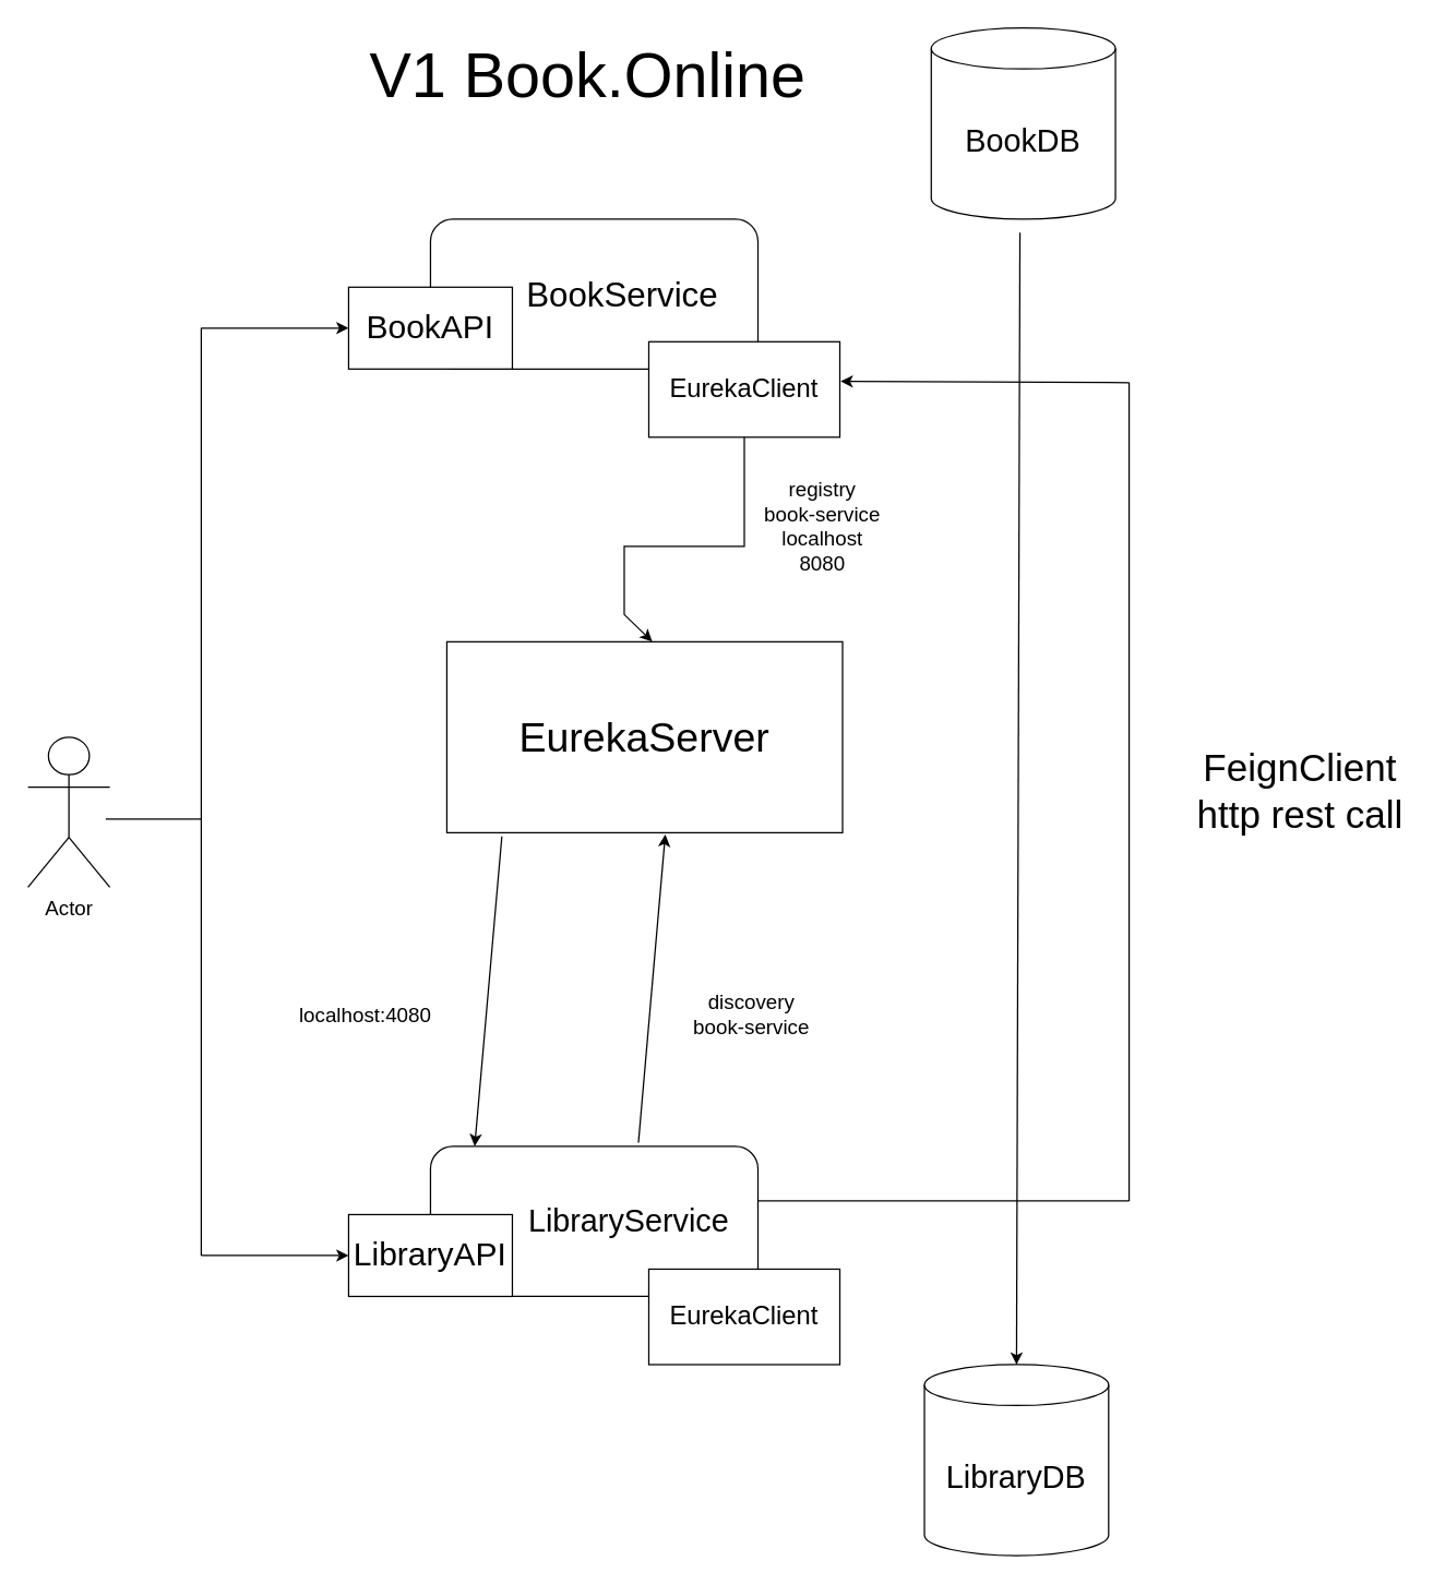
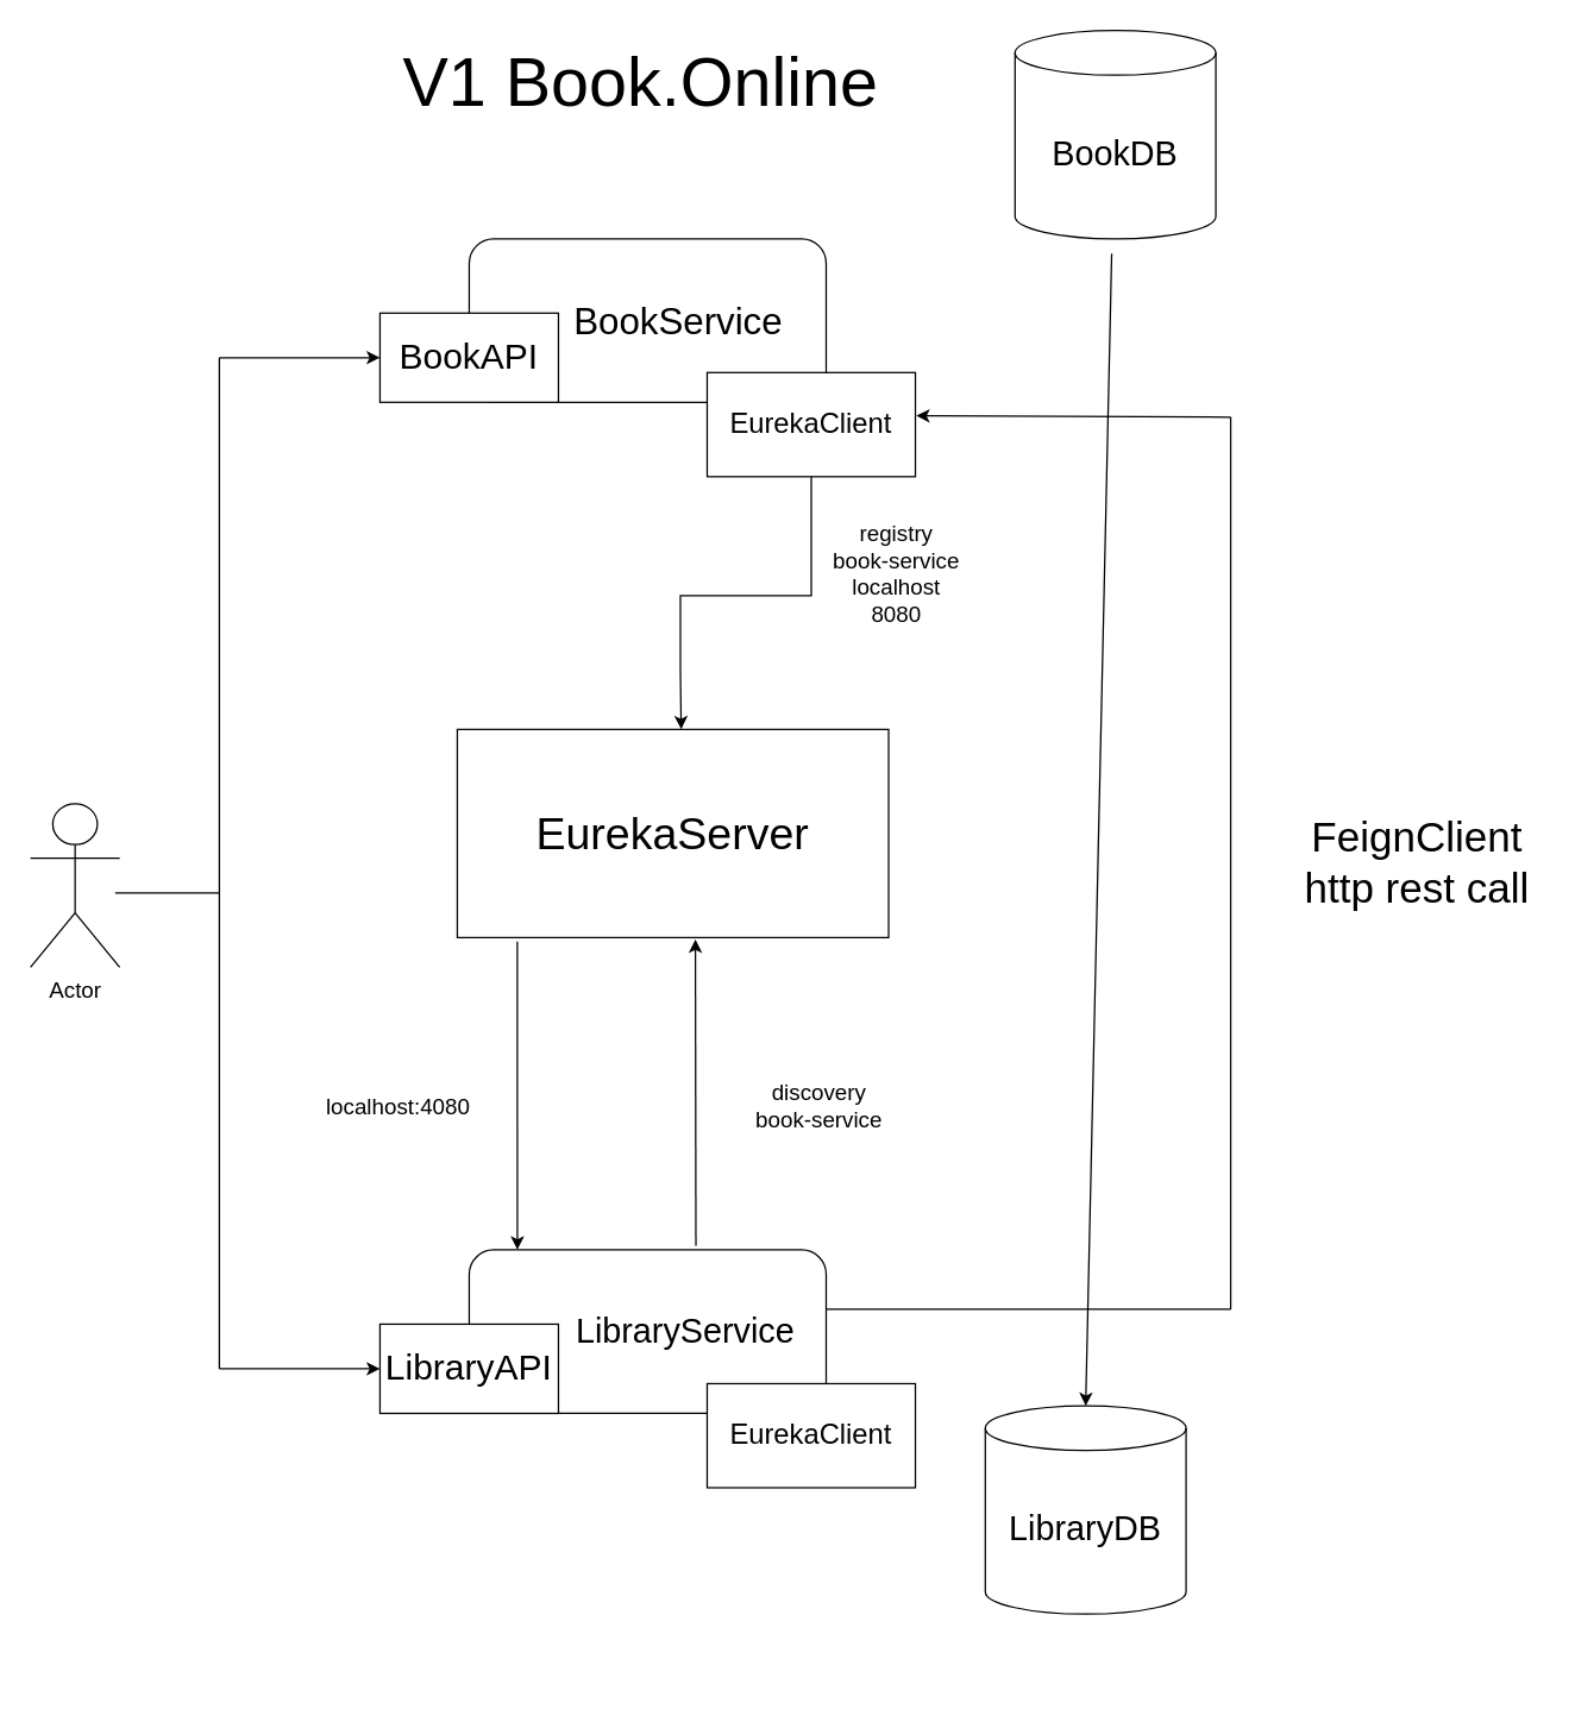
  <mxCell id="0" />
  <mxCell id="1" parent="0" />
  <mxCell id="2" value="&lt;font style=&quot;font-size: 25px;&quot;&gt;&amp;nbsp; &amp;nbsp; &amp;nbsp; BookService&lt;/font&gt;" style="rounded=1;whiteSpace=wrap;html=1;" vertex="1" parent="1"><mxGeometry x="315" y="160" width="240" height="110" as="geometry" /></mxCell>
  <mxCell id="3" value="Actor" style="shape=umlActor;verticalLabelPosition=bottom;verticalAlign=top;outlineConnect=0;align=center;fontSize=15;html=1;" vertex="1" parent="1"><mxGeometry x="20" y="540" width="60" height="110" as="geometry" /></mxCell>
  <mxCell id="4" value="" style="endArrow=none;html=1;rounded=0;" edge="1" parent="1"><mxGeometry width="50" height="50" relative="1" as="geometry"><mxPoint x="147" y="920" as="sourcePoint" /><mxPoint x="147" y="240" as="targetPoint" /></mxGeometry></mxCell>
  <mxCell id="5" value="" style="endArrow=classic;html=1;rounded=0;entryX=0;entryY=0.5;entryDx=0;entryDy=0;" edge="1" parent="1" target="6"><mxGeometry width="50" height="50" relative="1" as="geometry"><mxPoint x="147" y="240" as="sourcePoint" /><mxPoint x="255" y="240" as="targetPoint" /></mxGeometry></mxCell>
  <mxCell id="6" value="&lt;font style=&quot;font-size: 24px;&quot;&gt;BookAPI&lt;/font&gt;" style="rounded=0;whiteSpace=wrap;html=1;" vertex="1" parent="1"><mxGeometry x="255" y="210" width="120" height="60" as="geometry" /></mxCell>
  <mxCell id="7" value="&lt;font style=&quot;font-size: 19px;&quot;&gt;EurekaClient&lt;/font&gt;" style="rounded=0;whiteSpace=wrap;html=1;" vertex="1" parent="1"><mxGeometry x="475" y="250" width="140" height="70" as="geometry" /></mxCell>
  <mxCell id="8" value="&lt;font style=&quot;font-size: 23px;&quot;&gt;&amp;nbsp; &amp;nbsp; &amp;nbsp; &amp;nbsp; LibraryService&lt;/font&gt;" style="rounded=1;whiteSpace=wrap;html=1;align=center;" vertex="1" parent="1"><mxGeometry x="315" y="840" width="240" height="110" as="geometry" /></mxCell>
  <mxCell id="9" value="&lt;font style=&quot;font-size: 19px;&quot;&gt;EurekaClient&lt;/font&gt;" style="rounded=0;whiteSpace=wrap;html=1;" vertex="1" parent="1"><mxGeometry x="475" y="930" width="140" height="70" as="geometry" /></mxCell>
  <mxCell id="10" value="&lt;font style=&quot;font-size: 24px;&quot;&gt;LibraryAPI&lt;/font&gt;" style="rounded=0;whiteSpace=wrap;html=1;" vertex="1" parent="1"><mxGeometry x="255" y="890" width="120" height="60" as="geometry" /></mxCell>
  <mxCell id="11" value="" style="endArrow=classic;html=1;rounded=0;" edge="1" parent="1" target="10"><mxGeometry width="50" height="50" relative="1" as="geometry"><mxPoint x="147" y="920" as="sourcePoint" /><mxPoint x="255" y="919.87" as="targetPoint" /></mxGeometry></mxCell>
  <mxCell id="12" value="&lt;font style=&quot;font-size: 46px;&quot;&gt;V1 Book.Online&lt;/font&gt;" style="text;html=1;align=center;verticalAlign=middle;resizable=0;points=[];autosize=1;strokeColor=none;fillColor=none;" vertex="1" parent="1"><mxGeometry x="260" y="20" width="340" height="70" as="geometry" /></mxCell>
- <mxCell id="13" value="&lt;font style=&quot;font-size: 23px;&quot;&gt;LibraryDB&lt;/font&gt;" style="shape=cylinder3;whiteSpace=wrap;html=1;boundedLbl=1;backgroundOutline=1;size=15;" vertex="1" parent="1"><mxGeometry x="677" y="1000" width="135" height="140" as="geometry" /></mxCell>
+ <mxCell id="13" value="&lt;font style=&quot;font-size: 23px;&quot;&gt;LibraryDB&lt;/font&gt;" style="shape=cylinder3;whiteSpace=wrap;html=1;boundedLbl=1;backgroundOutline=1;size=15;" vertex="1" parent="1"><mxGeometry x="662" y="945" width="135" height="140" as="geometry" /></mxCell>
  <mxCell id="14" value="" style="endArrow=none;html=1;rounded=0;exitX=1;exitY=0.5;exitDx=0;exitDy=0;" edge="1" parent="1"><mxGeometry width="50" height="50" relative="1" as="geometry"><mxPoint x="555" y="880" as="sourcePoint" /><mxPoint x="827" y="880" as="targetPoint" /></mxGeometry></mxCell>
  <mxCell id="15" value="" style="endArrow=none;html=1;rounded=0;" edge="1" parent="1"><mxGeometry width="50" height="50" relative="1" as="geometry"><mxPoint x="827" y="280" as="sourcePoint" /><mxPoint x="827" y="880" as="targetPoint" /></mxGeometry></mxCell>
  <mxCell id="16" value="" style="endArrow=classic;html=1;rounded=0;entryX=1.004;entryY=0.415;entryDx=0;entryDy=0;entryPerimeter=0;" edge="1" parent="1" target="7"><mxGeometry width="50" height="50" relative="1" as="geometry"><mxPoint x="827" y="280" as="sourcePoint" /><mxPoint x="617" y="280" as="targetPoint" /></mxGeometry></mxCell>
  <mxCell id="17" value="" style="endArrow=none;html=1;rounded=0;" edge="1" parent="1"><mxGeometry width="50" height="50" relative="1" as="geometry"><mxPoint x="77" y="600" as="sourcePoint" /><mxPoint x="147" y="600" as="targetPoint" /></mxGeometry></mxCell>
  <mxCell id="18" value="&lt;font style=&quot;font-size: 28px;&quot;&gt;FeignClient&lt;br&gt;http rest call&lt;/font&gt;" style="text;html=1;align=center;verticalAlign=middle;resizable=0;points=[];autosize=1;strokeColor=none;fillColor=none;" vertex="1" parent="1"><mxGeometry x="867" y="540" width="170" height="80" as="geometry" /></mxCell>
  <mxCell id="19" value="&lt;font style=&quot;font-size: 23px;&quot;&gt;BookDB&lt;/font&gt;" style="shape=cylinder3;whiteSpace=wrap;html=1;boundedLbl=1;backgroundOutline=1;size=15;" vertex="1" parent="1"><mxGeometry x="682" y="20" width="135" height="140" as="geometry" /></mxCell>
  <mxCell id="20" value="" style="endArrow=classic;html=1;rounded=0;entryX=0.5;entryY=0;entryDx=0;entryDy=0;entryPerimeter=0;" edge="1" parent="1" target="13"><mxGeometry width="50" height="50" relative="1" as="geometry"><mxPoint x="747" y="170" as="sourcePoint" /><mxPoint x="747" y="380" as="targetPoint" /></mxGeometry></mxCell>
- <mxCell id="21" value="&lt;font style=&quot;font-size: 30px;&quot;&gt;EurekaServer&lt;/font&gt;" style="rounded=0;whiteSpace=wrap;html=1;" vertex="1" parent="1"><mxGeometry x="327" y="470" width="290" height="140" as="geometry" /></mxCell>
+ <mxCell id="21" value="&lt;font style=&quot;font-size: 30px;&quot;&gt;EurekaServer&lt;/font&gt;" style="rounded=0;whiteSpace=wrap;html=1;" vertex="1" parent="1"><mxGeometry x="307" y="490" width="290" height="140" as="geometry" /></mxCell>
  <mxCell id="22" value="" style="endArrow=classic;html=1;rounded=0;exitX=0.139;exitY=1.019;exitDx=0;exitDy=0;exitPerimeter=0;entryX=0.135;entryY=-0.001;entryDx=0;entryDy=0;entryPerimeter=0;" edge="1" parent="1" source="21" target="8"><mxGeometry width="50" height="50" relative="1" as="geometry"><mxPoint x="337" y="730" as="sourcePoint" /><mxPoint x="387" y="680" as="targetPoint" /></mxGeometry></mxCell>
  <mxCell id="23" value="" style="endArrow=classic;html=1;rounded=0;exitX=0.635;exitY=-0.025;exitDx=0;exitDy=0;exitPerimeter=0;entryX=0.552;entryY=1.009;entryDx=0;entryDy=0;entryPerimeter=0;" edge="1" parent="1" source="8" target="21"><mxGeometry width="50" height="50" relative="1" as="geometry"><mxPoint x="547" y="780" as="sourcePoint" /><mxPoint x="597" y="730" as="targetPoint" /></mxGeometry></mxCell>
  <mxCell id="24" value="&lt;font style=&quot;font-size: 15px;&quot;&gt;localhost:4080&lt;/font&gt;" style="text;html=1;align=center;verticalAlign=middle;resizable=0;points=[];autosize=1;strokeColor=none;fillColor=none;" vertex="1" parent="1"><mxGeometry x="207" y="728" width="120" height="30" as="geometry" /></mxCell>
  <mxCell id="25" value="&lt;font style=&quot;font-size: 15px;&quot;&gt;discovery&lt;br&gt;book-service&lt;br&gt;&lt;/font&gt;" style="text;html=1;align=center;verticalAlign=middle;resizable=0;points=[];autosize=1;strokeColor=none;fillColor=none;" vertex="1" parent="1"><mxGeometry x="495" y="718" width="110" height="50" as="geometry" /></mxCell>
  <mxCell id="26" value="" style="endArrow=classic;html=1;rounded=0;exitX=0.5;exitY=1;exitDx=0;exitDy=0;entryX=0.519;entryY=-0.001;entryDx=0;entryDy=0;entryPerimeter=0;" edge="1" parent="1" source="7" target="21"><mxGeometry width="50" height="50" relative="1" as="geometry"><mxPoint x="547" y="350" as="sourcePoint" /><mxPoint x="547" y="488" as="targetPoint" /><Array as="points"><mxPoint x="545" y="400" /><mxPoint x="457" y="400" /><mxPoint x="457" y="450" /></Array></mxGeometry></mxCell>
  <mxCell id="27" value="&lt;font style=&quot;font-size: 15px;&quot;&gt;registry&lt;br&gt;book-service&lt;br&gt;localhost&lt;br&gt;8080&lt;/font&gt;" style="text;html=1;align=center;verticalAlign=middle;resizable=0;points=[];autosize=1;strokeColor=none;fillColor=none;" vertex="1" parent="1"><mxGeometry x="547" y="340" width="110" height="90" as="geometry" /></mxCell>
